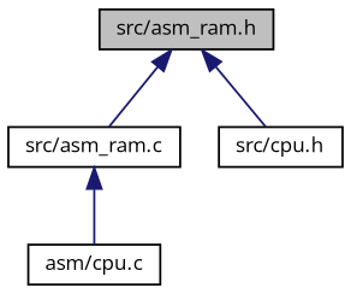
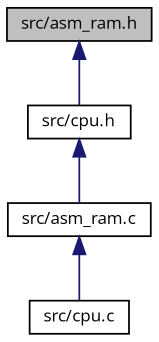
  digraph {
    fontname="Open Sans"
    node [color=black fillcolor=white fontname="Open Sans" fontsize=10 shape=record style=filled]
    edge [color=midnightblue dir=back fontname="Open Sans" fontsize=10 labelfontname=Helvetica labelfontsize=10 style=solid]
    n1 [fillcolor=grey75 fontcolor=black height=0.2 label="src/asm_ram.h" width=0.4]
    n2 [height=0.2 label="src/asm_ram.c" width=0.4]
    n3 [height=0.2 label="src/cpu.h" width=0.4]
-   n4 [height=0.2 label="asm/cpu.c" width=0.4]
-   n1 -> n2
+   n4 [height=0.2 label="src/cpu.c" width=0.4]
+   n3 -> n2
    n1 -> n3
    n2 -> n4
  }
